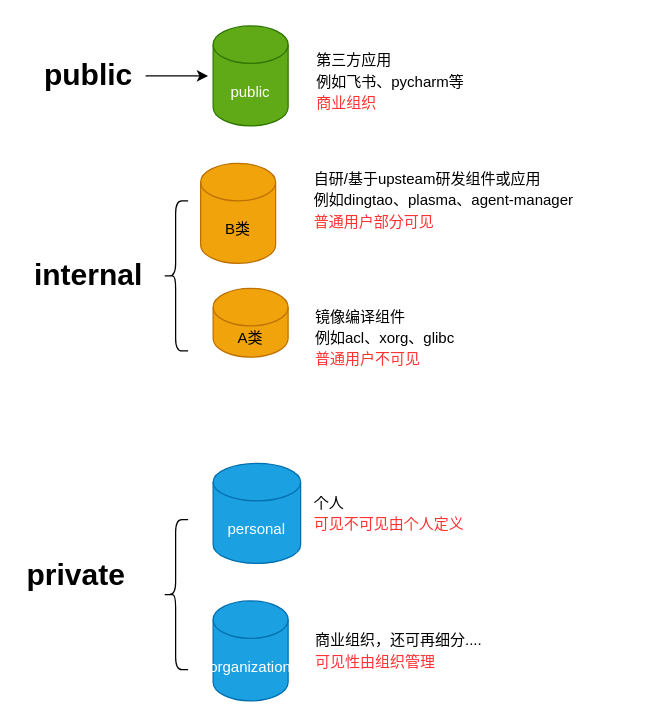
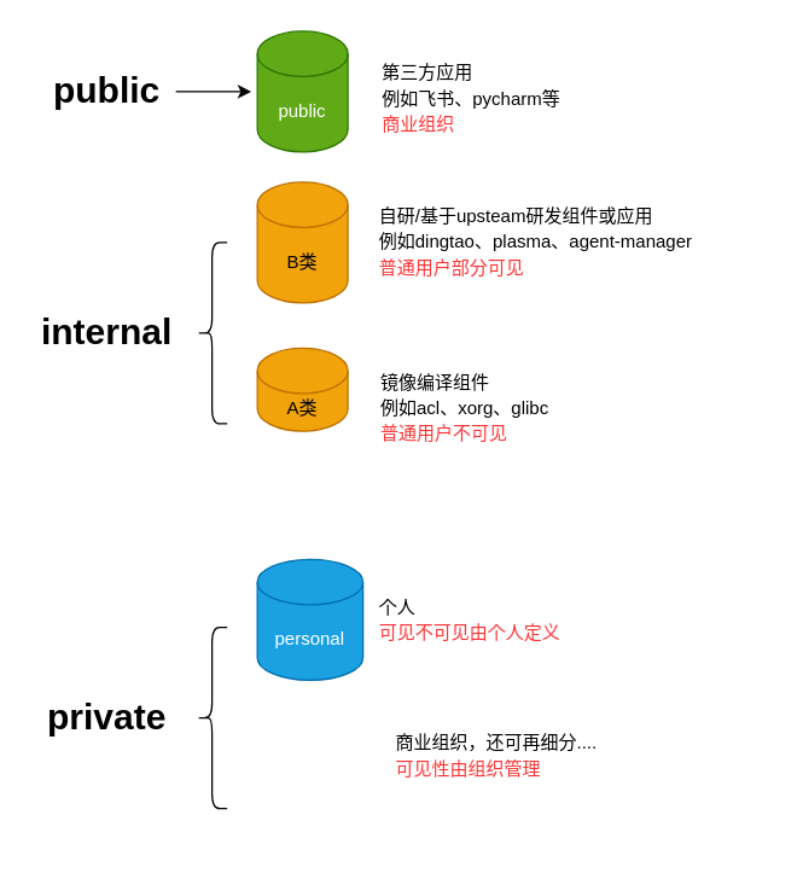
  <mxCell id="0" />
  <mxCell id="1" parent="0" />
  <mxCell id="2" value="public" style="shape=cylinder3;whiteSpace=wrap;html=1;boundedLbl=1;backgroundOutline=1;size=15;fillColor=#60a917;strokeColor=#2D7600;fontColor=#ffffff;" vertex="1" parent="1"><mxGeometry x="170" y="20" width="60" height="80" as="geometry" /></mxCell>
- <mxCell id="3" value="B类" style="shape=cylinder3;whiteSpace=wrap;html=1;boundedLbl=1;backgroundOutline=1;size=15;fillColor=#f0a30a;strokeColor=#BD7000;fontColor=#000000;" vertex="1" parent="1"><mxGeometry x="160" y="130" width="60" height="80" as="geometry" /></mxCell>
+ <mxCell id="3" value="B类" style="shape=cylinder3;whiteSpace=wrap;html=1;boundedLbl=1;backgroundOutline=1;size=15;fillColor=#f0a30a;strokeColor=#BD7000;fontColor=#000000;" vertex="1" parent="1"><mxGeometry x="170" y="120" width="60" height="80" as="geometry" /></mxCell>
  <mxCell id="4" value="A类" style="shape=cylinder3;whiteSpace=wrap;html=1;boundedLbl=1;backgroundOutline=1;size=15;fillColor=#f0a30a;strokeColor=#BD7000;fontColor=#000000;" vertex="1" parent="1"><mxGeometry x="170" y="230" width="60" height="55" as="geometry" /></mxCell>
  <mxCell id="5" value="&lt;p style=&quot;line-height: 140%;&quot;&gt;自研/基于upsteam研发组件或应用&lt;br&gt;例如dingtao、plasma、agent-manager&lt;br&gt;&lt;font color=&quot;#ff3333&quot;&gt;普通用户部分可见&lt;/font&gt;&lt;/p&gt;" style="text;html=1;strokeColor=none;fillColor=none;align=left;verticalAlign=middle;whiteSpace=wrap;rounded=0;" vertex="1" parent="1"><mxGeometry x="249" y="145" width="261" height="30" as="geometry" /></mxCell>
  <mxCell id="6" value="&lt;p style=&quot;line-height: 140%;&quot;&gt;镜像编译组件&lt;br&gt;例如acl、xorg、glibc&lt;br&gt;&lt;font color=&quot;#ff3333&quot;&gt;普通用户不可见&lt;/font&gt;&lt;/p&gt;" style="text;html=1;strokeColor=none;fillColor=none;align=left;verticalAlign=middle;whiteSpace=wrap;rounded=0;" vertex="1" parent="1"><mxGeometry x="250" y="255" width="160" height="30" as="geometry" /></mxCell>
  <mxCell id="7" value="&lt;p style=&quot;line-height: 140%;&quot;&gt;第三方应用&lt;br style=&quot;font-size: 12px;&quot;&gt;例如飞书、pycharm等&lt;br style=&quot;font-size: 12px;&quot;&gt;&lt;font style=&quot;&quot; color=&quot;#ff3333&quot;&gt;商业组织&lt;/font&gt;&lt;/p&gt;" style="text;html=1;strokeColor=none;fillColor=none;align=left;verticalAlign=middle;whiteSpace=wrap;rounded=0;fontSize=12;" vertex="1" parent="1"><mxGeometry x="251" y="50" width="133" height="30" as="geometry" /></mxCell>
  <mxCell id="8" value="personal" style="shape=cylinder3;whiteSpace=wrap;html=1;boundedLbl=1;backgroundOutline=1;size=15;fillColor=#1ba1e2;fontColor=#ffffff;strokeColor=#006EAF;" vertex="1" parent="1"><mxGeometry x="170" y="370" width="70" height="80" as="geometry" /></mxCell>
- <mxCell id="9" value="organization" style="shape=cylinder3;whiteSpace=wrap;html=1;boundedLbl=1;backgroundOutline=1;size=15;fillColor=#1ba1e2;fontColor=#ffffff;strokeColor=#006EAF;" vertex="1" parent="1"><mxGeometry x="170" y="480" width="60" height="80" as="geometry" /></mxCell>
  <mxCell id="10" value="&lt;p style=&quot;line-height: 140%;&quot;&gt;个人&lt;br&gt;&lt;font color=&quot;#ff3333&quot;&gt;可见不可见由个人定义&lt;/font&gt;&lt;/p&gt;" style="text;html=1;strokeColor=none;fillColor=none;align=left;verticalAlign=middle;whiteSpace=wrap;rounded=0;" vertex="1" parent="1"><mxGeometry x="249" y="395" width="261" height="30" as="geometry" /></mxCell>
- <mxCell id="11" value="&lt;p style=&quot;line-height: 140%;&quot;&gt;商业组织，还可再细分....&lt;br&gt;&lt;font color=&quot;#ff3333&quot;&gt;可见性由组织管理&lt;/font&gt;&lt;/p&gt;" style="text;html=1;strokeColor=none;fillColor=none;align=left;verticalAlign=middle;whiteSpace=wrap;rounded=0;" vertex="1" parent="1"><mxGeometry x="250" y="505" width="160" height="30" as="geometry" /></mxCell>
+ <mxCell id="11" value="&lt;p style=&quot;line-height: 140%;&quot;&gt;商业组织，还可再细分....&lt;br&gt;&lt;font color=&quot;#ff3333&quot;&gt;可见性由组织管理&lt;/font&gt;&lt;/p&gt;" style="text;html=1;strokeColor=none;fillColor=none;align=left;verticalAlign=middle;whiteSpace=wrap;rounded=0;" vertex="1" parent="1"><mxGeometry x="260" y="485" width="160" height="30" as="geometry" /></mxCell>
  <mxCell id="12" value="" style="shape=curlyBracket;whiteSpace=wrap;html=1;rounded=1;labelPosition=left;verticalLabelPosition=middle;align=right;verticalAlign=middle;" vertex="1" parent="1"><mxGeometry x="130" y="415" width="20" height="120" as="geometry" /></mxCell>
  <mxCell id="13" value="" style="shape=curlyBracket;whiteSpace=wrap;html=1;rounded=1;labelPosition=left;verticalLabelPosition=middle;align=right;verticalAlign=middle;" vertex="1" parent="1"><mxGeometry x="130" y="160" width="20" height="120" as="geometry" /></mxCell>
  <mxCell id="14" value="internal" style="text;strokeColor=none;fillColor=none;html=1;fontSize=24;fontStyle=1;verticalAlign=middle;align=center;" vertex="1" parent="1"><mxGeometry x="20" y="200" width="100" height="40" as="geometry" /></mxCell>
- <mxCell id="15" value="private" style="text;strokeColor=none;fillColor=none;html=1;fontSize=24;fontStyle=1;verticalAlign=middle;align=center;" vertex="1" parent="1"><mxGeometry x="10" y="440" width="100" height="40" as="geometry" /></mxCell>
+ <mxCell id="15" value="private" style="text;strokeColor=none;fillColor=none;html=1;fontSize=24;fontStyle=1;verticalAlign=middle;align=center;" vertex="1" parent="1"><mxGeometry x="20" y="455" width="100" height="40" as="geometry" /></mxCell>
  <mxCell id="16" value="" style="edgeStyle=orthogonalEdgeStyle;rounded=0;orthogonalLoop=1;jettySize=auto;html=1;" edge="1" parent="1"><mxGeometry relative="1" as="geometry"><mxPoint x="116" y="60" as="sourcePoint" /><mxPoint x="166" y="60" as="targetPoint" /></mxGeometry></mxCell>
  <mxCell id="17" value="public" style="text;strokeColor=none;fillColor=none;html=1;fontSize=24;fontStyle=1;verticalAlign=middle;align=center;" vertex="1" parent="1"><mxGeometry x="20" y="40" width="100" height="40" as="geometry" /></mxCell>
